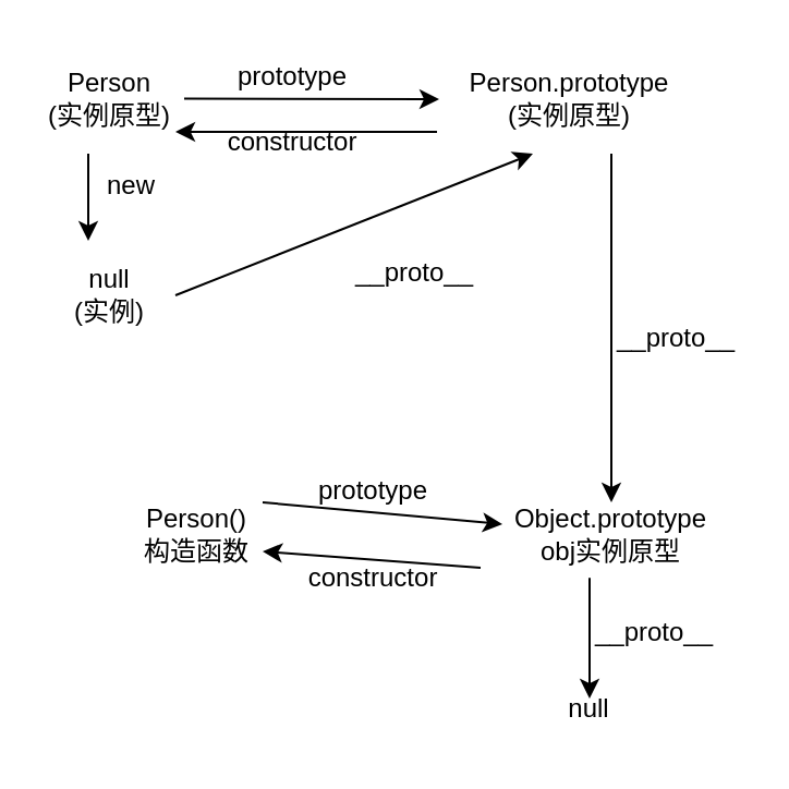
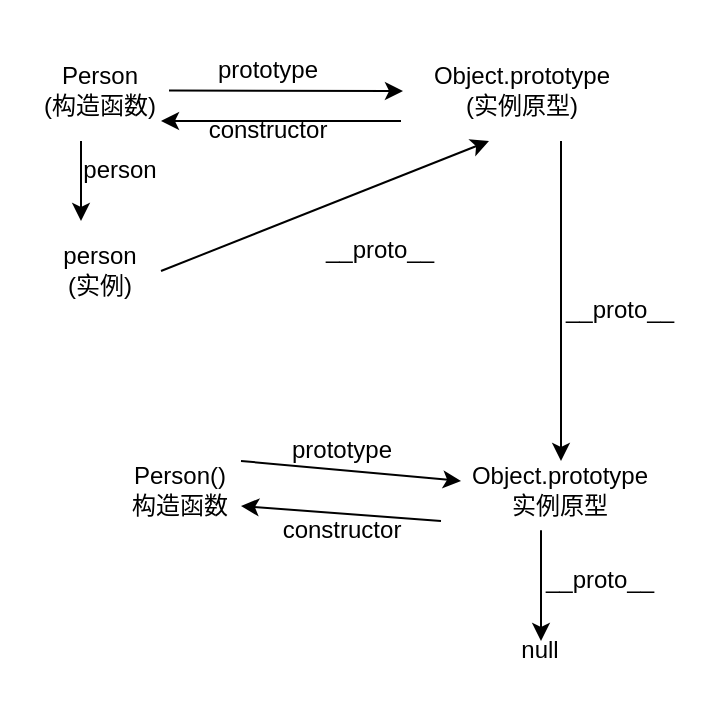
  <mxCell id="0" />
  <mxCell id="1" parent="0" />
- <mxCell id="2" value="Person&lt;br&gt;(实例原型)" style="text;strokeColor=none;align=center;fillColor=none;html=1;verticalAlign=middle;whiteSpace=wrap;rounded=0;" vertex="1" parent="1"><mxGeometry x="20" y="30" width="60" height="30" as="geometry" /></mxCell>
- <mxCell id="3" value="null&lt;br&gt;(实例)" style="text;strokeColor=none;align=center;fillColor=none;html=1;verticalAlign=middle;whiteSpace=wrap;rounded=0;" vertex="1" parent="1"><mxGeometry x="20" y="120" width="60" height="30" as="geometry" /></mxCell>
- <mxCell id="4" value="Person.prototype&lt;br&gt;(实例原型)" style="text;strokeColor=none;align=center;fillColor=none;html=1;verticalAlign=middle;whiteSpace=wrap;rounded=0;" vertex="1" parent="1"><mxGeometry x="201" y="30" width="120" height="30" as="geometry" /></mxCell>
+ <mxCell id="2" value="Person&lt;br&gt;(构造函数)" style="text;strokeColor=none;align=center;fillColor=none;html=1;verticalAlign=middle;whiteSpace=wrap;rounded=0;" vertex="1" parent="1"><mxGeometry x="20" y="30" width="60" height="30" as="geometry" /></mxCell>
+ <mxCell id="3" value="person&lt;br&gt;(实例)" style="text;strokeColor=none;align=center;fillColor=none;html=1;verticalAlign=middle;whiteSpace=wrap;rounded=0;" vertex="1" parent="1"><mxGeometry x="20" y="120" width="60" height="30" as="geometry" /></mxCell>
+ <mxCell id="4" value="Object.prototype&lt;br&gt;(实例原型)" style="text;strokeColor=none;align=center;fillColor=none;html=1;verticalAlign=middle;whiteSpace=wrap;rounded=0;" vertex="1" parent="1"><mxGeometry x="201" y="30" width="120" height="30" as="geometry" /></mxCell>
  <mxCell id="5" value="" style="edgeStyle=none;orthogonalLoop=1;jettySize=auto;html=1;exitX=1;exitY=0.5;exitDx=0;exitDy=0;" edge="1" parent="1" source="3"><mxGeometry width="80" relative="1" as="geometry"><mxPoint x="164" y="70" as="sourcePoint" /><mxPoint x="244" y="70" as="targetPoint" /><Array as="points" /></mxGeometry></mxCell>
  <mxCell id="6" value="__proto__" style="text;strokeColor=none;align=center;fillColor=none;html=1;verticalAlign=middle;whiteSpace=wrap;rounded=0;" vertex="1" parent="1"><mxGeometry x="160" y="110" width="60" height="30" as="geometry" /></mxCell>
  <mxCell id="7" value="" style="edgeStyle=none;orthogonalLoop=1;jettySize=auto;html=1;" edge="1" parent="1"><mxGeometry width="80" relative="1" as="geometry"><mxPoint x="40" y="70" as="sourcePoint" /><mxPoint x="40" y="110" as="targetPoint" /><Array as="points" /></mxGeometry></mxCell>
- <mxCell id="8" value="new" style="text;strokeColor=none;align=center;fillColor=none;html=1;verticalAlign=middle;whiteSpace=wrap;rounded=0;" vertex="1" parent="1"><mxGeometry x="30" y="70" width="60" height="30" as="geometry" /></mxCell>
+ <mxCell id="8" value="person" style="text;strokeColor=none;align=center;fillColor=none;html=1;verticalAlign=middle;whiteSpace=wrap;rounded=0;" vertex="1" parent="1"><mxGeometry x="30" y="70" width="60" height="30" as="geometry" /></mxCell>
  <mxCell id="9" value="" style="edgeStyle=none;orthogonalLoop=1;jettySize=auto;html=1;entryX=0;entryY=0.5;entryDx=0;entryDy=0;" edge="1" parent="1" target="4"><mxGeometry width="80" relative="1" as="geometry"><mxPoint x="84" y="44.71" as="sourcePoint" /><mxPoint x="164" y="44.71" as="targetPoint" /><Array as="points" /></mxGeometry></mxCell>
  <mxCell id="10" value="prototype" style="text;strokeColor=none;align=center;fillColor=none;html=1;verticalAlign=middle;whiteSpace=wrap;rounded=0;" vertex="1" parent="1"><mxGeometry x="104" y="20" width="60" height="30" as="geometry" /></mxCell>
  <mxCell id="11" value="" style="edgeStyle=none;orthogonalLoop=1;jettySize=auto;html=1;entryX=1;entryY=1;entryDx=0;entryDy=0;" edge="1" parent="1" target="2"><mxGeometry width="80" relative="1" as="geometry"><mxPoint x="200" y="60" as="sourcePoint" /><mxPoint x="220" y="60" as="targetPoint" /><Array as="points" /></mxGeometry></mxCell>
  <mxCell id="12" value="constructor" style="text;strokeColor=none;align=center;fillColor=none;html=1;verticalAlign=middle;whiteSpace=wrap;rounded=0;" vertex="1" parent="1"><mxGeometry x="104" y="50" width="60" height="30" as="geometry" /></mxCell>
- <mxCell id="13" value="Object.prototype&lt;br&gt;obj实例原型" style="text;strokeColor=none;align=center;fillColor=none;html=1;verticalAlign=middle;whiteSpace=wrap;rounded=0;" vertex="1" parent="1"><mxGeometry x="250" y="230" width="60" height="30" as="geometry" /></mxCell>
+ <mxCell id="13" value="Object.prototype&lt;br&gt;实例原型" style="text;strokeColor=none;align=center;fillColor=none;html=1;verticalAlign=middle;whiteSpace=wrap;rounded=0;" vertex="1" parent="1"><mxGeometry x="250" y="230" width="60" height="30" as="geometry" /></mxCell>
  <mxCell id="14" value="" style="edgeStyle=none;orthogonalLoop=1;jettySize=auto;html=1;entryX=0.5;entryY=0;entryDx=0;entryDy=0;" edge="1" parent="1" target="13"><mxGeometry width="80" relative="1" as="geometry"><mxPoint x="280" y="70" as="sourcePoint" /><mxPoint x="360" y="70" as="targetPoint" /><Array as="points" /></mxGeometry></mxCell>
  <mxCell id="15" value="__proto__" style="text;strokeColor=none;align=center;fillColor=none;html=1;verticalAlign=middle;whiteSpace=wrap;rounded=0;" vertex="1" parent="1"><mxGeometry x="280" y="140" width="60" height="30" as="geometry" /></mxCell>
  <mxCell id="16" value="Person()&lt;br&gt;构造函数" style="text;strokeColor=none;align=center;fillColor=none;html=1;verticalAlign=middle;whiteSpace=wrap;rounded=0;" vertex="1" parent="1"><mxGeometry x="60" y="230" width="60" height="30" as="geometry" /></mxCell>
  <mxCell id="17" value="" style="edgeStyle=none;orthogonalLoop=1;jettySize=auto;html=1;exitX=1;exitY=0;exitDx=0;exitDy=0;" edge="1" parent="1" source="16"><mxGeometry width="80" relative="1" as="geometry"><mxPoint x="200" y="230" as="sourcePoint" /><mxPoint x="230" y="240" as="targetPoint" /><Array as="points" /></mxGeometry></mxCell>
  <mxCell id="18" value="prototype" style="text;strokeColor=none;align=center;fillColor=none;html=1;verticalAlign=middle;whiteSpace=wrap;rounded=0;" vertex="1" parent="1"><mxGeometry x="141" y="210" width="60" height="30" as="geometry" /></mxCell>
  <mxCell id="19" value="" style="edgeStyle=none;orthogonalLoop=1;jettySize=auto;html=1;entryX=1;entryY=0.75;entryDx=0;entryDy=0;" edge="1" parent="1" target="16"><mxGeometry width="80" relative="1" as="geometry"><mxPoint x="220" y="260" as="sourcePoint" /><mxPoint x="300" y="260" as="targetPoint" /><Array as="points" /></mxGeometry></mxCell>
  <mxCell id="20" value="constructor" style="text;strokeColor=none;align=center;fillColor=none;html=1;verticalAlign=middle;whiteSpace=wrap;rounded=0;" vertex="1" parent="1"><mxGeometry x="141" y="250" width="60" height="30" as="geometry" /></mxCell>
  <mxCell id="21" value="" style="edgeStyle=none;orthogonalLoop=1;jettySize=auto;html=1;" edge="1" parent="1"><mxGeometry width="80" relative="1" as="geometry"><mxPoint x="270" y="264.66" as="sourcePoint" /><mxPoint x="270" y="320" as="targetPoint" /><Array as="points" /></mxGeometry></mxCell>
  <mxCell id="22" value="null" style="text;strokeColor=none;align=center;fillColor=none;html=1;verticalAlign=middle;whiteSpace=wrap;rounded=0;" vertex="1" parent="1"><mxGeometry x="240" y="310" width="60" height="30" as="geometry" /></mxCell>
  <mxCell id="23" value="__proto__" style="text;strokeColor=none;align=center;fillColor=none;html=1;verticalAlign=middle;whiteSpace=wrap;rounded=0;" vertex="1" parent="1"><mxGeometry x="270" y="275" width="60" height="30" as="geometry" /></mxCell>
